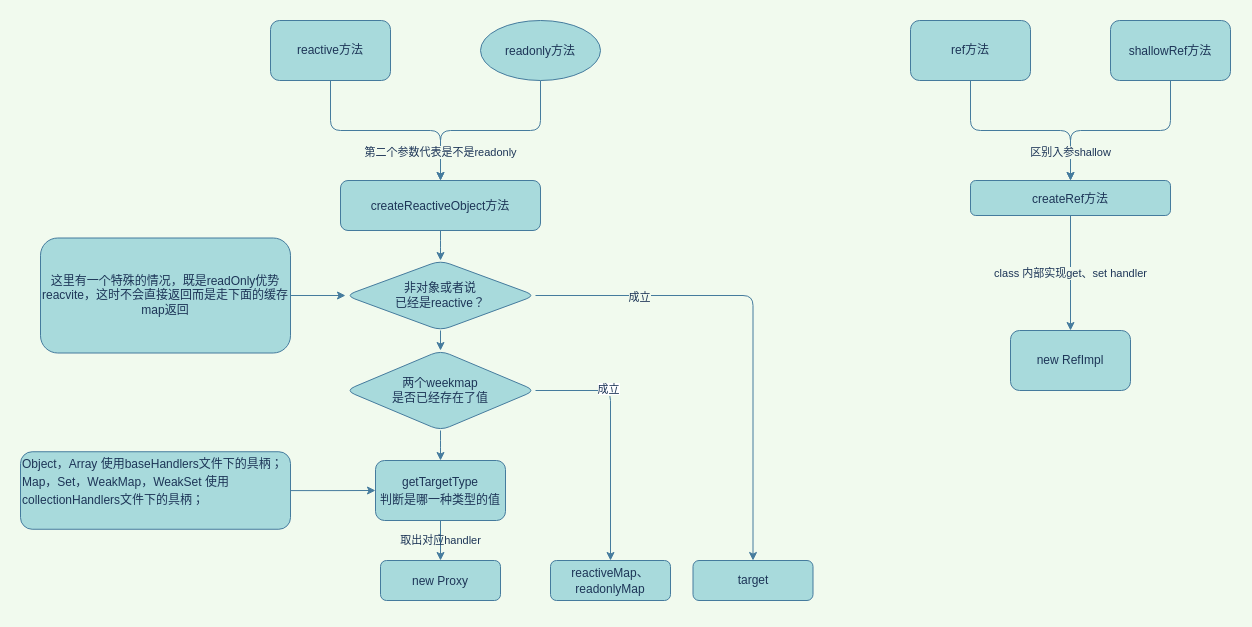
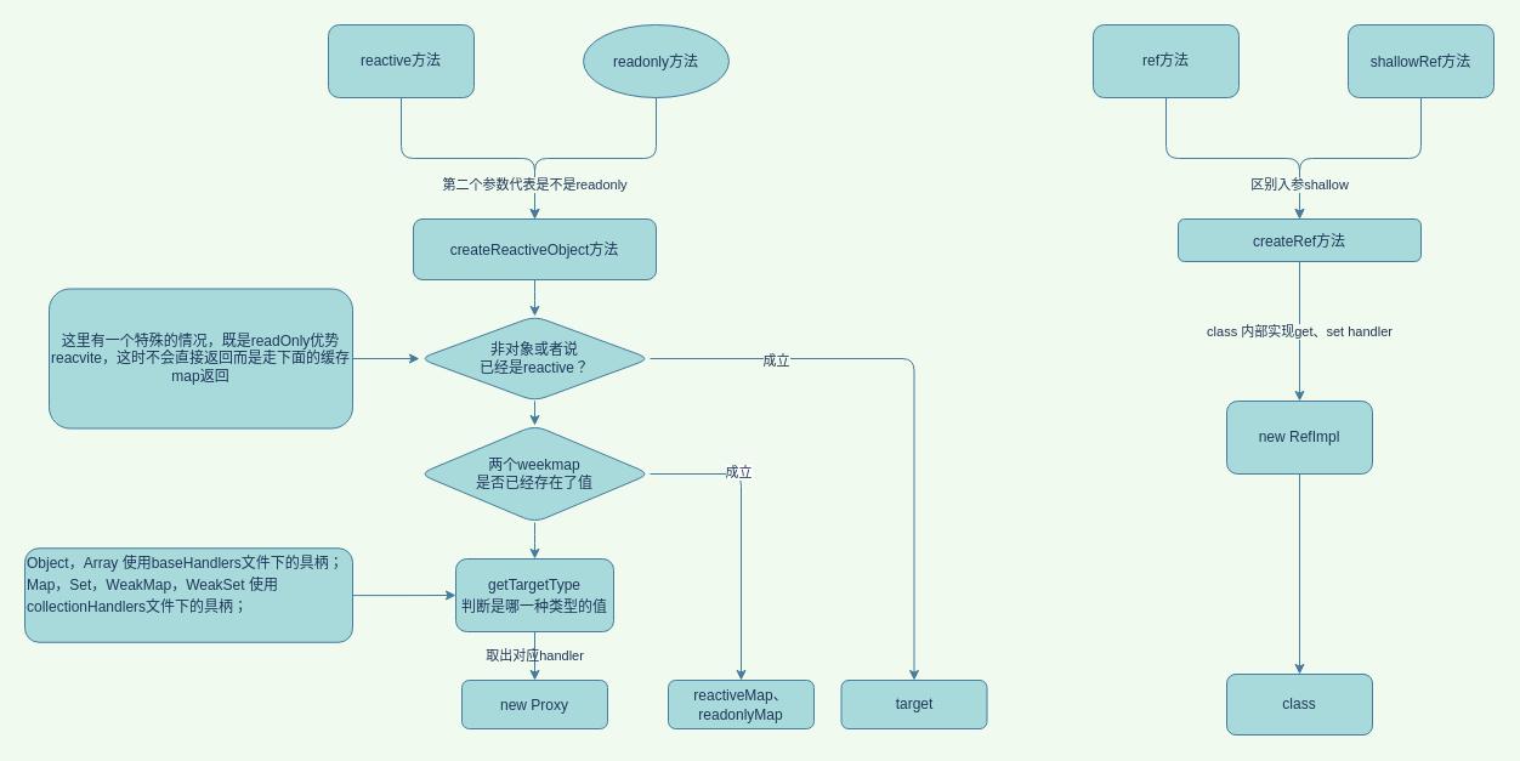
  <mxCell id="0" />
  <mxCell id="1" parent="0" />
  <mxCell id="2" style="edgeStyle=orthogonalEdgeStyle;orthogonalLoop=1;jettySize=auto;html=1;strokeColor=#457B9D;fontColor=#1D3557;labelBackgroundColor=#F1FAEE;" parent="1" source="3" target="9" edge="1"><mxGeometry relative="1" as="geometry" /></mxCell>
  <mxCell id="3" value="reactive方法" style="whiteSpace=wrap;html=1;fillColor=#A8DADC;strokeColor=#457B9D;fontColor=#1D3557;rounded=1;" parent="1" vertex="1"><mxGeometry x="270" y="20" width="120" height="60" as="geometry" /></mxCell>
  <mxCell id="4" style="edgeStyle=orthogonalEdgeStyle;orthogonalLoop=1;jettySize=auto;html=1;exitX=0.5;exitY=1;exitDx=0;exitDy=0;entryX=0.5;entryY=0;entryDx=0;entryDy=0;strokeColor=#457B9D;fontColor=#1D3557;labelBackgroundColor=#F1FAEE;" parent="1" source="6" target="9" edge="1"><mxGeometry relative="1" as="geometry"><mxPoint x="480" y="180" as="targetPoint" /></mxGeometry></mxCell>
  <mxCell id="5" value="第二个参数代表是不是readonly" style="edgeLabel;html=1;align=center;verticalAlign=middle;resizable=0;points=[];fontColor=#1D3557;labelBackgroundColor=#F1FAEE;rounded=1;" parent="4" vertex="1" connectable="0"><mxGeometry x="0.705" y="-1" relative="1" as="geometry"><mxPoint as="offset" /></mxGeometry></mxCell>
  <mxCell id="6" value="&lt;div style=&quot;line-height: 18px&quot;&gt;readonly方法&lt;/div&gt;" style="ellipse;whiteSpace=wrap;html=1;fillColor=#A8DADC;strokeColor=#457B9D;fontColor=#1D3557;" parent="1" vertex="1"><mxGeometry x="480" y="20" width="120" height="60" as="geometry" /></mxCell>
  <mxCell id="7" style="edgeStyle=orthogonalEdgeStyle;orthogonalLoop=1;jettySize=auto;html=1;exitX=0.5;exitY=1;exitDx=0;exitDy=0;strokeColor=#457B9D;fontColor=#1D3557;labelBackgroundColor=#F1FAEE;" parent="1" source="3" target="3" edge="1"><mxGeometry relative="1" as="geometry" /></mxCell>
  <mxCell id="8" value="" style="edgeStyle=orthogonalEdgeStyle;orthogonalLoop=1;jettySize=auto;html=1;strokeColor=#457B9D;fillColor=#A8DADC;fontColor=#1D3557;labelBackgroundColor=#F1FAEE;" parent="1" source="9" target="14" edge="1"><mxGeometry relative="1" as="geometry" /></mxCell>
  <mxCell id="9" value="&lt;div style=&quot;line-height: 18px&quot;&gt;createReactiveObject方法&lt;/div&gt;" style="whiteSpace=wrap;html=1;fillColor=#A8DADC;strokeColor=#457B9D;fontColor=#1D3557;rounded=1;" parent="1" vertex="1"><mxGeometry x="340" y="180" width="200" height="50" as="geometry" /></mxCell>
  <mxCell id="10" value="&lt;div style=&quot;line-height: 18px&quot;&gt;reactiveMap、&lt;/div&gt;readonlyMap" style="whiteSpace=wrap;html=1;fillColor=#A8DADC;strokeColor=#457B9D;fontColor=#1D3557;rounded=1;" parent="1" vertex="1"><mxGeometry x="550" y="560" width="120" height="40" as="geometry" /></mxCell>
  <mxCell id="11" value="" style="edgeStyle=orthogonalEdgeStyle;orthogonalLoop=1;jettySize=auto;html=1;strokeColor=#457B9D;fillColor=#A8DADC;fontColor=#1D3557;labelBackgroundColor=#F1FAEE;" parent="1" source="14" target="17" edge="1"><mxGeometry relative="1" as="geometry" /></mxCell>
  <mxCell id="12" value="成立" style="edgeLabel;html=1;align=center;verticalAlign=middle;resizable=0;points=[];fontColor=#1D3557;labelBackgroundColor=#F1FAEE;rounded=1;" parent="11" vertex="1" connectable="0"><mxGeometry x="-0.572" y="-1" relative="1" as="geometry"><mxPoint as="offset" /></mxGeometry></mxCell>
  <mxCell id="13" value="" style="edgeStyle=orthogonalEdgeStyle;orthogonalLoop=1;jettySize=auto;html=1;strokeColor=#457B9D;fillColor=#A8DADC;fontColor=#1D3557;labelBackgroundColor=#F1FAEE;" parent="1" source="14" target="22" edge="1"><mxGeometry relative="1" as="geometry" /></mxCell>
  <mxCell id="14" value="非对象或者说&lt;br&gt;已经是reactive？" style="rhombus;whiteSpace=wrap;html=1;fillColor=#A8DADC;strokeColor=#457B9D;fontColor=#1D3557;rounded=1;" parent="1" vertex="1"><mxGeometry x="345" y="260" width="190" height="70" as="geometry" /></mxCell>
  <mxCell id="15" value="" style="edgeStyle=orthogonalEdgeStyle;orthogonalLoop=1;jettySize=auto;html=1;strokeColor=#457B9D;fillColor=#A8DADC;fontColor=#1D3557;labelBackgroundColor=#F1FAEE;" parent="1" source="16" target="14" edge="1"><mxGeometry relative="1" as="geometry" /></mxCell>
  <mxCell id="16" value="这里有一个特殊的情况，既是readOnly优势reacvite，这时不会直接返回而是走下面的缓存map返回" style="text;html=1;strokeColor=#457B9D;fillColor=#A8DADC;align=center;verticalAlign=middle;whiteSpace=wrap;fontColor=#1D3557;rounded=1;" parent="1" vertex="1"><mxGeometry x="40" y="237.5" width="250" height="115" as="geometry" /></mxCell>
  <mxCell id="17" value="target" style="whiteSpace=wrap;html=1;fillColor=#A8DADC;strokeColor=#457B9D;fontColor=#1D3557;rounded=1;" parent="1" vertex="1"><mxGeometry x="692.5" y="560" width="120" height="40" as="geometry" /></mxCell>
  <mxCell id="18" value="&lt;div style=&quot;line-height: 18px&quot;&gt;new Proxy&lt;/div&gt;" style="whiteSpace=wrap;html=1;fillColor=#A8DADC;strokeColor=#457B9D;fontColor=#1D3557;rounded=1;" parent="1" vertex="1"><mxGeometry x="380" y="560" width="120" height="40" as="geometry" /></mxCell>
  <mxCell id="19" value="" style="edgeStyle=orthogonalEdgeStyle;orthogonalLoop=1;jettySize=auto;html=1;strokeColor=#457B9D;fillColor=#A8DADC;fontColor=#1D3557;exitX=1;exitY=0.5;exitDx=0;exitDy=0;labelBackgroundColor=#F1FAEE;" parent="1" source="22" target="10" edge="1"><mxGeometry relative="1" as="geometry"><mxPoint x="780" y="410" as="targetPoint" /></mxGeometry></mxCell>
  <mxCell id="20" value="&lt;span style=&quot;background-color: rgb(255 , 255 , 255)&quot;&gt;成立&lt;/span&gt;" style="edgeLabel;html=1;align=center;verticalAlign=middle;resizable=0;points=[];fontColor=#1D3557;labelBackgroundColor=#F1FAEE;rounded=1;" parent="19" vertex="1" connectable="0"><mxGeometry x="-0.415" y="2" relative="1" as="geometry"><mxPoint as="offset" /></mxGeometry></mxCell>
  <mxCell id="21" value="" style="edgeStyle=orthogonalEdgeStyle;orthogonalLoop=1;jettySize=auto;html=1;strokeColor=#457B9D;fillColor=#A8DADC;fontColor=#1D3557;labelBackgroundColor=#F1FAEE;" parent="1" source="22" target="24" edge="1"><mxGeometry relative="1" as="geometry" /></mxCell>
  <mxCell id="22" value="两个weekmap&lt;br&gt;是否已经存在了值" style="rhombus;whiteSpace=wrap;html=1;fillColor=#A8DADC;strokeColor=#457B9D;fontColor=#1D3557;rounded=1;" parent="1" vertex="1"><mxGeometry x="345" y="350" width="190" height="80" as="geometry" /></mxCell>
  <mxCell id="23" value="&lt;span style=&quot;&quot;&gt;取出对应handler&lt;/span&gt;" style="edgeStyle=orthogonalEdgeStyle;orthogonalLoop=1;jettySize=auto;html=1;strokeColor=#457B9D;fillColor=#A8DADC;fontColor=#1D3557;labelBackgroundColor=none;" parent="1" source="24" target="18" edge="1"><mxGeometry relative="1" as="geometry" /></mxCell>
  <mxCell id="24" value="&lt;div style=&quot;line-height: 18px&quot;&gt;getTargetType&lt;br&gt;判断是哪一种类型的值&lt;/div&gt;" style="whiteSpace=wrap;html=1;fillColor=#A8DADC;strokeColor=#457B9D;fontColor=#1D3557;rounded=1;" parent="1" vertex="1"><mxGeometry x="375" y="460" width="130" height="60" as="geometry" /></mxCell>
  <mxCell id="25" value="" style="edgeStyle=orthogonalEdgeStyle;orthogonalLoop=1;jettySize=auto;html=1;strokeColor=#457B9D;fillColor=#A8DADC;fontColor=#1D3557;labelBackgroundColor=#F1FAEE;" parent="1" source="26" target="24" edge="1"><mxGeometry relative="1" as="geometry" /></mxCell>
  <mxCell id="26" value="&lt;div style=&quot;line-height: 18px&quot;&gt;&lt;div&gt;&lt;span&gt;Object，Array&lt;/span&gt;&amp;nbsp;使用baseHandlers文件下的具柄；&lt;/div&gt;&lt;div&gt;&lt;span&gt;Map，Set，WeakMap，WeakSet&lt;/span&gt;&amp;nbsp;使用collectionHandlers&lt;span&gt;文件下的&lt;/span&gt;&lt;span&gt;具柄；&lt;/span&gt;&lt;/div&gt;&lt;div&gt;&lt;br&gt;&lt;/div&gt;&lt;/div&gt;" style="text;html=1;strokeColor=#457B9D;fillColor=#A8DADC;align=left;verticalAlign=middle;whiteSpace=wrap;fontColor=#1D3557;rounded=1;" parent="1" vertex="1"><mxGeometry x="20" y="451.25" width="270" height="77.5" as="geometry" /></mxCell>
  <mxCell id="27" style="edgeStyle=orthogonalEdgeStyle;orthogonalLoop=1;jettySize=auto;html=1;strokeColor=#457B9D;fontColor=#1D3557;labelBackgroundColor=#F1FAEE;" parent="1" source="28" target="34" edge="1"><mxGeometry relative="1" as="geometry" /></mxCell>
- <mxCell id="28" value="ref方法" style="whiteSpace=wrap;html=1;fillColor=#A8DADC;strokeColor=#457B9D;fontColor=#1D3557;rounded=1;" parent="1" vertex="1"><mxGeometry x="910" y="20" width="120" height="60" as="geometry" /></mxCell>
+ <mxCell id="28" value="ref方法" style="whiteSpace=wrap;html=1;fillColor=#A8DADC;strokeColor=#457B9D;fontColor=#1D3557;rounded=1;" parent="1" vertex="1"><mxGeometry x="900" y="20" width="120" height="60" as="geometry" /></mxCell>
  <mxCell id="29" style="edgeStyle=orthogonalEdgeStyle;orthogonalLoop=1;jettySize=auto;html=1;exitX=0.5;exitY=1;exitDx=0;exitDy=0;entryX=0.5;entryY=0;entryDx=0;entryDy=0;strokeColor=#457B9D;fontColor=#1D3557;labelBackgroundColor=#F1FAEE;" parent="1" source="31" target="34" edge="1"><mxGeometry relative="1" as="geometry"><mxPoint x="1110" y="180" as="targetPoint" /></mxGeometry></mxCell>
  <mxCell id="30" value="区别入参shallow" style="edgeLabel;html=1;align=center;verticalAlign=middle;resizable=0;points=[];fontColor=#1D3557;rounded=1;labelBackgroundColor=#F1FAEE;" parent="29" vertex="1" connectable="0"><mxGeometry x="0.705" y="-1" relative="1" as="geometry"><mxPoint as="offset" /></mxGeometry></mxCell>
  <mxCell id="31" value="&lt;div style=&quot;line-height: 18px&quot;&gt;shallowRef方法&lt;/div&gt;" style="whiteSpace=wrap;html=1;fillColor=#A8DADC;strokeColor=#457B9D;fontColor=#1D3557;rounded=1;" parent="1" vertex="1"><mxGeometry x="1110" y="20" width="120" height="60" as="geometry" /></mxCell>
  <mxCell id="32" style="edgeStyle=orthogonalEdgeStyle;orthogonalLoop=1;jettySize=auto;html=1;exitX=0.5;exitY=1;exitDx=0;exitDy=0;strokeColor=#457B9D;fontColor=#1D3557;labelBackgroundColor=#F1FAEE;" parent="1" source="28" target="28" edge="1"><mxGeometry relative="1" as="geometry" /></mxCell>
  <mxCell id="33" value="class 内部实现get、set handler" style="edgeStyle=orthogonalEdgeStyle;orthogonalLoop=1;jettySize=auto;html=1;strokeColor=#457B9D;fillColor=#A8DADC;fontColor=#1D3557;entryX=0.5;entryY=0;entryDx=0;entryDy=0;labelBackgroundColor=#F1FAEE;" parent="1" source="34" target="36" edge="1"><mxGeometry relative="1" as="geometry"><mxPoint x="1070" y="260" as="targetPoint" /></mxGeometry></mxCell>
  <mxCell id="34" value="&lt;div style=&quot;line-height: 18px&quot;&gt;createRef方法&lt;/div&gt;" style="whiteSpace=wrap;html=1;fillColor=#A8DADC;strokeColor=#457B9D;fontColor=#1D3557;rounded=1;" parent="1" vertex="1"><mxGeometry x="970" y="180" width="200" height="35" as="geometry" /></mxCell>
+ <mxCell id="35" value="" style="edgeStyle=orthogonalEdgeStyle;curved=0;rounded=1;sketch=0;orthogonalLoop=1;jettySize=auto;html=1;strokeColor=#457B9D;fillColor=#A8DADC;fontColor=#1D3557;labelBackgroundColor=#F1FAEE;" parent="1" source="36" target="37" edge="1"><mxGeometry relative="1" as="geometry" /></mxCell>
  <mxCell id="36" value="new RefImpl" style="whiteSpace=wrap;html=1;fillColor=#A8DADC;strokeColor=#457B9D;fontColor=#1D3557;rounded=1;" parent="1" vertex="1"><mxGeometry x="1010" y="330" width="120" height="60" as="geometry" /></mxCell>
+ <mxCell id="37" value="class" style="whiteSpace=wrap;html=1;rounded=1;fontColor=#1D3557;strokeColor=#457B9D;fillColor=#A8DADC;" parent="1" vertex="1"><mxGeometry x="1010" y="555" width="120" height="50" as="geometry" /></mxCell>
